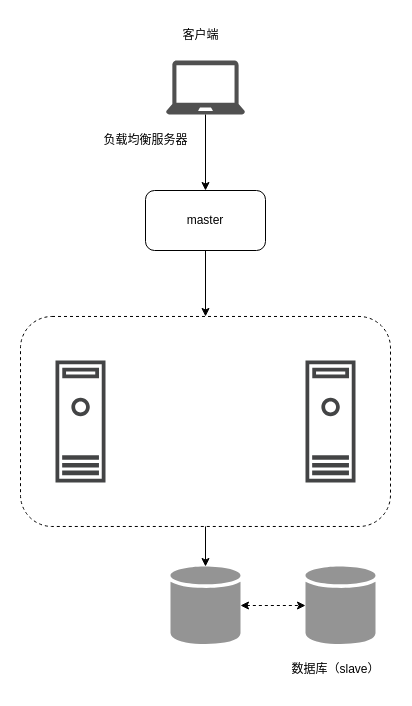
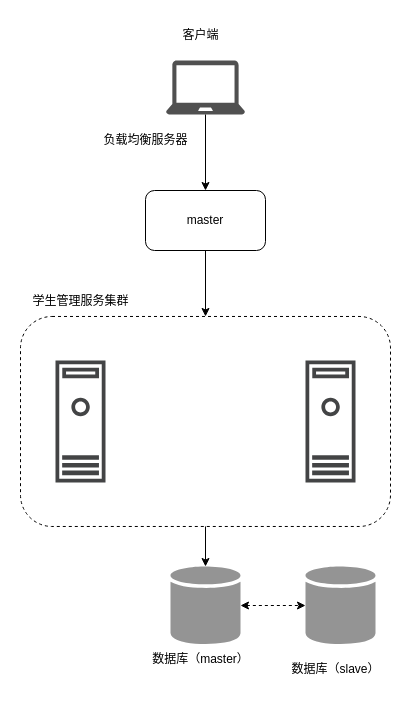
  <mxCell id="0" />
  <mxCell id="1" parent="0" />
  <mxCell id="2" value="" style="rounded=1;whiteSpace=wrap;html=1;dashed=1;" vertex="1" parent="1"><mxGeometry x="20" y="315.98" width="370" height="210" as="geometry" /></mxCell>
  <mxCell id="3" value="master" style="rounded=1;whiteSpace=wrap;html=1;" vertex="1" parent="1"><mxGeometry x="145" y="190" width="120" height="60" as="geometry" /></mxCell>
  <mxCell id="4" value="" style="sketch=0;pointerEvents=1;shadow=0;dashed=0;html=1;strokeColor=none;fillColor=#434445;aspect=fixed;labelPosition=center;verticalLabelPosition=bottom;verticalAlign=top;align=center;outlineConnect=0;shape=mxgraph.vvd.machine;" vertex="1" parent="1"><mxGeometry x="55" y="360" width="50" height="121.95" as="geometry" /></mxCell>
  <mxCell id="5" value="" style="sketch=0;pointerEvents=1;shadow=0;dashed=0;html=1;strokeColor=none;fillColor=#434445;aspect=fixed;labelPosition=center;verticalLabelPosition=bottom;verticalAlign=top;align=center;outlineConnect=0;shape=mxgraph.vvd.machine;" vertex="1" parent="1"><mxGeometry x="305" y="360" width="50" height="121.95" as="geometry" /></mxCell>
+ <mxCell id="6" value="学生管理服务集群" style="text;html=1;align=center;verticalAlign=middle;resizable=0;points=[];autosize=1;strokeColor=none;fillColor=none;" vertex="1" parent="1"><mxGeometry x="20" y="285.98" width="120" height="30" as="geometry" /></mxCell>
  <mxCell id="7" value="负载均衡服务器" style="text;html=1;align=center;verticalAlign=middle;resizable=0;points=[];autosize=1;strokeColor=none;fillColor=none;" vertex="1" parent="1"><mxGeometry x="90" y="125" width="110" height="30" as="geometry" /></mxCell>
  <mxCell id="8" value="" style="sketch=0;shadow=0;dashed=0;html=1;strokeColor=none;fillColor=#949494;labelPosition=center;verticalLabelPosition=bottom;verticalAlign=top;outlineConnect=0;align=center;shape=mxgraph.office.databases.database;" vertex="1" parent="1"><mxGeometry x="170" y="566" width="70" height="78" as="geometry" /></mxCell>
  <mxCell id="9" value="" style="sketch=0;shadow=0;dashed=0;html=1;strokeColor=none;fillColor=#949494;labelPosition=center;verticalLabelPosition=bottom;verticalAlign=top;outlineConnect=0;align=center;shape=mxgraph.office.databases.database;" vertex="1" parent="1"><mxGeometry x="305" y="566" width="70" height="78" as="geometry" /></mxCell>
  <mxCell id="10" value="" style="sketch=0;pointerEvents=1;shadow=0;dashed=0;html=1;strokeColor=none;fillColor=#505050;labelPosition=center;verticalLabelPosition=bottom;verticalAlign=top;outlineConnect=0;align=center;shape=mxgraph.office.devices.laptop;" vertex="1" parent="1"><mxGeometry x="165.5" y="60" width="79" height="54" as="geometry" /></mxCell>
  <mxCell id="11" value="客户端" style="text;html=1;align=center;verticalAlign=middle;resizable=0;points=[];autosize=1;strokeColor=none;fillColor=none;" vertex="1" parent="1"><mxGeometry x="169.5" y="20" width="60" height="30" as="geometry" /></mxCell>
  <mxCell id="12" value="" style="endArrow=classic;html=1;rounded=0;" edge="1" parent="1" source="10" target="3"><mxGeometry width="50" height="50" relative="1" as="geometry"><mxPoint x="180" y="380" as="sourcePoint" /><mxPoint x="230" y="330" as="targetPoint" /></mxGeometry></mxCell>
  <mxCell id="13" value="" style="endArrow=classic;html=1;rounded=0;exitX=0.5;exitY=1;exitDx=0;exitDy=0;entryX=0.5;entryY=0;entryDx=0;entryDy=0;" edge="1" parent="1" source="3" target="2"><mxGeometry width="50" height="50" relative="1" as="geometry"><mxPoint x="180" y="380" as="sourcePoint" /><mxPoint x="230" y="330" as="targetPoint" /></mxGeometry></mxCell>
+ <mxCell id="14" value="数据库（master）" style="text;html=1;align=center;verticalAlign=middle;resizable=0;points=[];autosize=1;strokeColor=none;fillColor=none;" vertex="1" parent="1"><mxGeometry x="140" y="644" width="120" height="30" as="geometry" /></mxCell>
  <mxCell id="15" value="数据库（slave）" style="text;html=1;align=center;verticalAlign=middle;resizable=0;points=[];autosize=1;strokeColor=none;fillColor=none;" vertex="1" parent="1"><mxGeometry x="280" y="654" width="110" height="30" as="geometry" /></mxCell>
  <mxCell id="16" value="" style="endArrow=classic;html=1;rounded=0;exitX=0.5;exitY=1;exitDx=0;exitDy=0;" edge="1" parent="1" source="2" target="8"><mxGeometry width="50" height="50" relative="1" as="geometry"><mxPoint x="180" y="450" as="sourcePoint" /><mxPoint x="230" y="400" as="targetPoint" /></mxGeometry></mxCell>
  <mxCell id="17" value="" style="endArrow=classic;startArrow=classic;html=1;rounded=0;dashed=1;" edge="1" parent="1" source="8" target="9"><mxGeometry width="50" height="50" relative="1" as="geometry"><mxPoint x="180" y="450" as="sourcePoint" /><mxPoint x="230" y="400" as="targetPoint" /></mxGeometry></mxCell>
